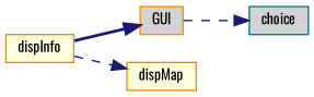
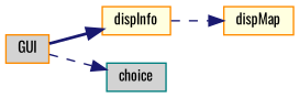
  digraph {
    fontname=Oswald
    rankdir=LR
    node [color=darkorange fillcolor=lightgrey fontname=Oswald fontsize=10 shape=record style=filled]
    edge [color=midnightblue fontname=Oswald fontsize=10 labelfontname=Helvetica labelfontsize=10 style=dashed]
    n1 [fontcolor=black height=0.2 label=GUI width=0.4]
    n2 [fillcolor=lightyellow height=0.2 label=dispInfo width=0.4]
    n3 [color=teal height=0.2 label=choice width=0.4]
    n4 [fillcolor=lightyellow height=0.2 label=dispMap width=0.4]
-   n2 -> n1 [style=bold]
+   n1 -> n2 [style=bold]
    n1 -> n3
    n2 -> n4
  }
